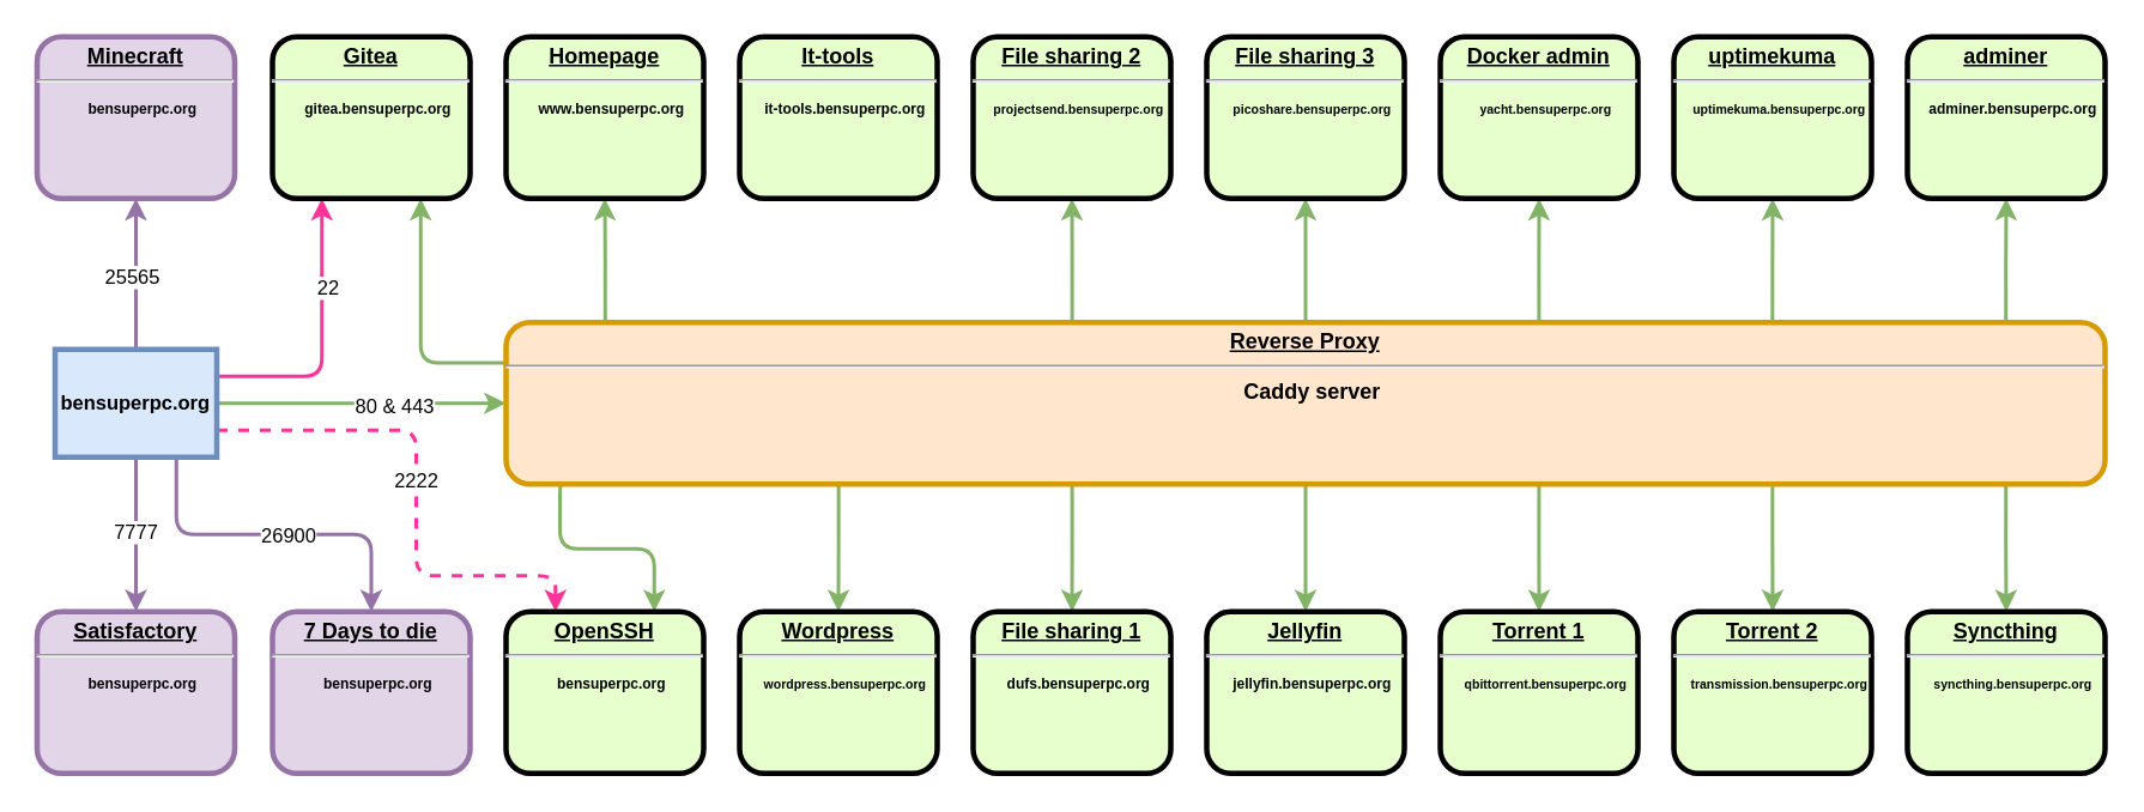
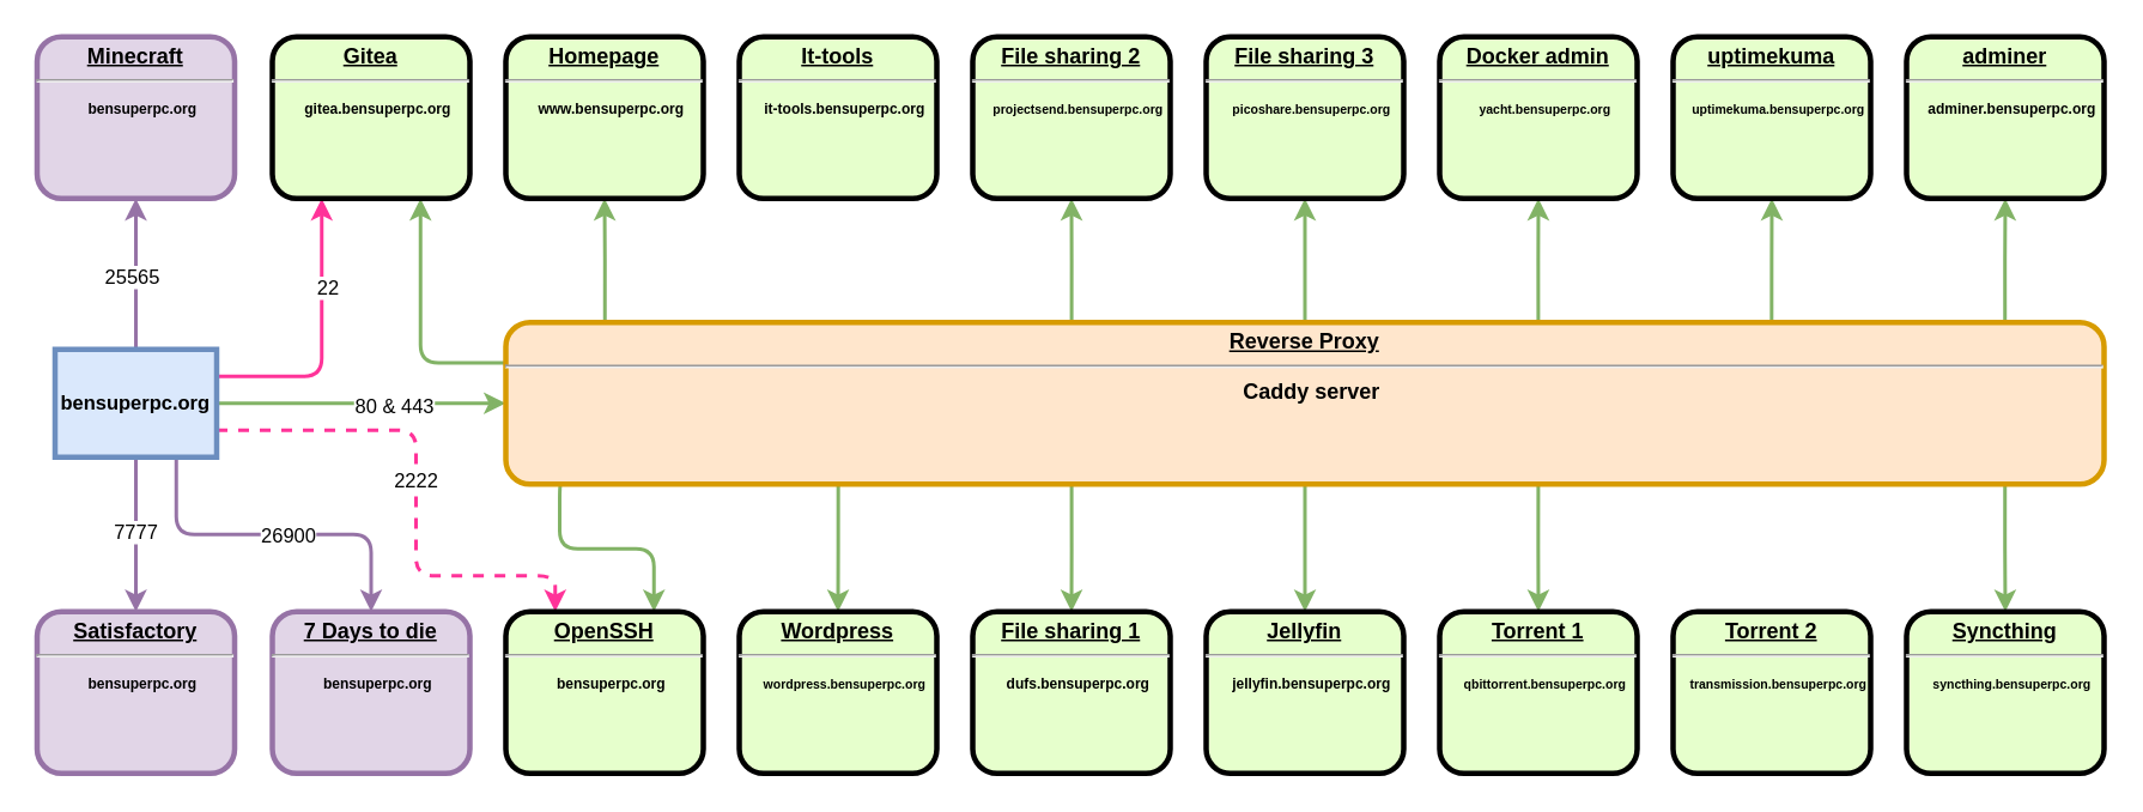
  <mxCell id="0" />
  <mxCell id="1" parent="0" />
  <mxCell id="2" style="edgeStyle=orthogonalEdgeStyle;rounded=0;orthogonalLoop=1;jettySize=auto;html=1;entryX=0;entryY=0.5;entryDx=0;entryDy=0;strokeWidth=2;fillColor=#d5e8d4;strokeColor=#82b366;" edge="1" parent="1" source="14" target="29"><mxGeometry relative="1" as="geometry" /></mxCell>
  <mxCell id="3" value="80 &amp;amp; 443" style="edgeLabel;html=1;align=center;verticalAlign=middle;resizable=0;points=[];" vertex="1" connectable="0" parent="2"><mxGeometry x="0.212" y="-1" relative="1" as="geometry"><mxPoint as="offset" /></mxGeometry></mxCell>
  <mxCell id="4" style="edgeStyle=orthogonalEdgeStyle;rounded=0;orthogonalLoop=1;jettySize=auto;html=1;entryX=0.5;entryY=1;entryDx=0;entryDy=0;strokeWidth=2;fillColor=#e1d5e7;strokeColor=#9673a6;" edge="1" parent="1" source="14" target="46"><mxGeometry relative="1" as="geometry" /></mxCell>
  <mxCell id="5" value="25565" style="edgeLabel;html=1;align=center;verticalAlign=middle;resizable=0;points=[];" vertex="1" connectable="0" parent="4"><mxGeometry x="-0.031" y="3" relative="1" as="geometry"><mxPoint as="offset" /></mxGeometry></mxCell>
  <mxCell id="6" style="edgeStyle=orthogonalEdgeStyle;rounded=0;orthogonalLoop=1;jettySize=auto;html=1;fillColor=#e1d5e7;strokeColor=#9673a6;strokeWidth=2;" edge="1" parent="1" source="14" target="45"><mxGeometry relative="1" as="geometry" /></mxCell>
  <mxCell id="7" value="7777" style="edgeLabel;html=1;align=center;verticalAlign=middle;resizable=0;points=[];" vertex="1" connectable="0" parent="6"><mxGeometry x="-0.045" y="-1" relative="1" as="geometry"><mxPoint as="offset" /></mxGeometry></mxCell>
  <mxCell id="8" style="edgeStyle=orthogonalEdgeStyle;rounded=1;orthogonalLoop=1;jettySize=auto;html=1;exitX=0.75;exitY=1;exitDx=0;exitDy=0;entryX=0.5;entryY=0;entryDx=0;entryDy=0;curved=0;strokeWidth=2;fillColor=#e1d5e7;strokeColor=#9673a6;" edge="1" parent="1" source="14" target="47"><mxGeometry relative="1" as="geometry" /></mxCell>
  <mxCell id="9" value="26900" style="edgeLabel;html=1;align=center;verticalAlign=middle;resizable=0;points=[];" vertex="1" connectable="0" parent="8"><mxGeometry x="0.079" relative="1" as="geometry"><mxPoint as="offset" /></mxGeometry></mxCell>
  <mxCell id="10" style="edgeStyle=orthogonalEdgeStyle;rounded=1;orthogonalLoop=1;jettySize=auto;html=1;exitX=1;exitY=0.75;exitDx=0;exitDy=0;entryX=0.25;entryY=0;entryDx=0;entryDy=0;curved=0;fillColor=#dae8fc;strokeColor=#FF3399;strokeWidth=2;dashed=1;" edge="1" parent="1" source="14" target="35"><mxGeometry relative="1" as="geometry"><mxPoint x="241" y="310" as="targetPoint" /><Array as="points"><mxPoint x="231" y="239" /><mxPoint x="231" y="320" /><mxPoint x="309" y="320" /></Array></mxGeometry></mxCell>
  <mxCell id="11" value="2222" style="edgeLabel;html=1;align=center;verticalAlign=middle;resizable=0;points=[];" vertex="1" connectable="0" parent="10"><mxGeometry x="-0.044" y="-1" relative="1" as="geometry"><mxPoint as="offset" /></mxGeometry></mxCell>
  <mxCell id="12" style="edgeStyle=orthogonalEdgeStyle;rounded=1;orthogonalLoop=1;jettySize=auto;html=1;exitX=1;exitY=0.25;exitDx=0;exitDy=0;entryX=0.25;entryY=1;entryDx=0;entryDy=0;curved=0;fillColor=#e1d5e7;strokeColor=#ff3399;strokeWidth=2;" edge="1" parent="1" source="14" target="34"><mxGeometry relative="1" as="geometry" /></mxCell>
  <mxCell id="13" value="22" style="edgeLabel;html=1;align=center;verticalAlign=middle;resizable=0;points=[];" vertex="1" connectable="0" parent="12"><mxGeometry x="0.373" y="-3" relative="1" as="geometry"><mxPoint as="offset" /></mxGeometry></mxCell>
  <mxCell id="14" value="bensuperpc.org" style="whiteSpace=wrap;align=center;verticalAlign=middle;fontStyle=1;strokeWidth=3;fillColor=#dae8fc;strokeColor=#6c8ebf;fontSize=11;" parent="1" vertex="1"><mxGeometry x="30" y="194" width="90" height="60" as="geometry" /></mxCell>
  <mxCell id="15" style="edgeStyle=orthogonalEdgeStyle;rounded=1;orthogonalLoop=1;jettySize=auto;html=1;exitX=0;exitY=0.25;exitDx=0;exitDy=0;entryX=0.75;entryY=1;entryDx=0;entryDy=0;fillColor=#d5e8d4;strokeColor=#82b366;curved=0;strokeWidth=2;" edge="1" parent="1" source="29" target="34"><mxGeometry relative="1" as="geometry" /></mxCell>
  <mxCell id="16" style="edgeStyle=orthogonalEdgeStyle;rounded=1;orthogonalLoop=1;jettySize=auto;html=1;exitX=0.035;exitY=1;exitDx=0;exitDy=0;entryX=0.75;entryY=0;entryDx=0;entryDy=0;curved=0;strokeWidth=2;fillColor=#d5e8d4;strokeColor=#82b366;exitPerimeter=0;" edge="1" parent="1" source="29" target="35"><mxGeometry relative="1" as="geometry"><Array as="points"><mxPoint x="311" y="269" /><mxPoint x="311" y="305" /><mxPoint x="363" y="305" /></Array></mxGeometry></mxCell>
  <mxCell id="17" style="edgeStyle=orthogonalEdgeStyle;rounded=0;orthogonalLoop=1;jettySize=auto;html=1;exitX=0.062;exitY=-0.005;exitDx=0;exitDy=0;entryX=0.5;entryY=1;entryDx=0;entryDy=0;exitPerimeter=0;fillColor=#d5e8d4;strokeColor=#82b366;strokeWidth=2;" edge="1" parent="1" source="29" target="30"><mxGeometry relative="1" as="geometry" /></mxCell>
  <mxCell id="18" style="edgeStyle=orthogonalEdgeStyle;rounded=0;orthogonalLoop=1;jettySize=auto;html=1;exitX=0.208;exitY=0.961;exitDx=0;exitDy=0;exitPerimeter=0;strokeWidth=2;fillColor=#d5e8d4;strokeColor=#82b366;" edge="1" parent="1" source="29" target="33"><mxGeometry relative="1" as="geometry" /></mxCell>
  <mxCell id="19" style="edgeStyle=orthogonalEdgeStyle;rounded=0;orthogonalLoop=1;jettySize=auto;html=1;exitX=0.354;exitY=0.014;exitDx=0;exitDy=0;entryX=0.5;entryY=1;entryDx=0;entryDy=0;exitPerimeter=0;strokeWidth=2;fillColor=#d5e8d4;strokeColor=#82b366;" edge="1" parent="1" source="29" target="41"><mxGeometry relative="1" as="geometry" /></mxCell>
  <mxCell id="20" style="edgeStyle=orthogonalEdgeStyle;rounded=0;orthogonalLoop=1;jettySize=auto;html=1;exitX=0.354;exitY=1.009;exitDx=0;exitDy=0;entryX=0.5;entryY=0;entryDx=0;entryDy=0;exitPerimeter=0;fillColor=#d5e8d4;strokeColor=#82b366;strokeWidth=2;" edge="1" parent="1" source="29" target="31"><mxGeometry relative="1" as="geometry" /></mxCell>
  <mxCell id="21" style="edgeStyle=orthogonalEdgeStyle;rounded=0;orthogonalLoop=1;jettySize=auto;html=1;exitX=0.5;exitY=0;exitDx=0;exitDy=0;entryX=0.5;entryY=1;entryDx=0;entryDy=0;fillColor=#d5e8d4;strokeColor=#82b366;strokeWidth=2;" edge="1" parent="1" source="29" target="40"><mxGeometry relative="1" as="geometry" /></mxCell>
  <mxCell id="22" style="edgeStyle=orthogonalEdgeStyle;rounded=0;orthogonalLoop=1;jettySize=auto;html=1;exitX=0.5;exitY=1;exitDx=0;exitDy=0;entryX=0.5;entryY=0;entryDx=0;entryDy=0;strokeWidth=2;fillColor=#d5e8d4;strokeColor=#82b366;" edge="1" parent="1" source="29" target="32"><mxGeometry relative="1" as="geometry" /></mxCell>
  <mxCell id="23" style="edgeStyle=orthogonalEdgeStyle;rounded=0;orthogonalLoop=1;jettySize=auto;html=1;exitX=0.646;exitY=0.021;exitDx=0;exitDy=0;entryX=0.5;entryY=1;entryDx=0;entryDy=0;exitPerimeter=0;strokeWidth=2;fillColor=#d5e8d4;strokeColor=#82b366;" edge="1" parent="1" source="29" target="42"><mxGeometry relative="1" as="geometry" /></mxCell>
  <mxCell id="24" style="edgeStyle=orthogonalEdgeStyle;rounded=0;orthogonalLoop=1;jettySize=auto;html=1;exitX=0.646;exitY=0.985;exitDx=0;exitDy=0;entryX=0.5;entryY=0;entryDx=0;entryDy=0;strokeWidth=2;fillColor=#d5e8d4;strokeColor=#82b366;exitPerimeter=0;" edge="1" parent="1" source="29" target="36"><mxGeometry relative="1" as="geometry" /></mxCell>
  <mxCell id="25" style="edgeStyle=orthogonalEdgeStyle;rounded=0;orthogonalLoop=1;jettySize=auto;html=1;exitX=0.792;exitY=-0.002;exitDx=0;exitDy=0;entryX=0.5;entryY=1;entryDx=0;entryDy=0;exitPerimeter=0;strokeWidth=2;fillColor=#d5e8d4;strokeColor=#82b366;" edge="1" parent="1" source="29" target="43"><mxGeometry relative="1" as="geometry" /></mxCell>
- <mxCell id="26" style="edgeStyle=orthogonalEdgeStyle;rounded=0;orthogonalLoop=1;jettySize=auto;html=1;exitX=0.792;exitY=1.015;exitDx=0;exitDy=0;entryX=0.5;entryY=0;entryDx=0;entryDy=0;exitPerimeter=0;strokeWidth=2;fillColor=#d5e8d4;strokeColor=#82b366;" edge="1" parent="1" source="29" target="37"><mxGeometry relative="1" as="geometry" /></mxCell>
  <mxCell id="27" style="edgeStyle=orthogonalEdgeStyle;rounded=0;orthogonalLoop=1;jettySize=auto;html=1;exitX=0.938;exitY=0.981;exitDx=0;exitDy=0;entryX=0.5;entryY=0;entryDx=0;entryDy=0;exitPerimeter=0;strokeWidth=2;fillColor=#d5e8d4;strokeColor=#82b366;" edge="1" parent="1" source="29" target="38"><mxGeometry relative="1" as="geometry" /></mxCell>
  <mxCell id="28" style="edgeStyle=orthogonalEdgeStyle;rounded=0;orthogonalLoop=1;jettySize=auto;html=1;exitX=0.938;exitY=0.011;exitDx=0;exitDy=0;entryX=0.5;entryY=1;entryDx=0;entryDy=0;exitPerimeter=0;strokeWidth=2;fillColor=#d5e8d4;strokeColor=#82b366;" edge="1" parent="1" source="29" target="44"><mxGeometry relative="1" as="geometry" /></mxCell>
  <mxCell id="29" value="&lt;p style=&quot;margin: 0px; margin-top: 4px; text-align: center; text-decoration: underline;&quot;&gt;&lt;strong&gt;Reverse Proxy&lt;/strong&gt;&lt;/p&gt;&lt;hr&gt;&lt;p style=&quot;margin: 0px; margin-left: 8px;&quot;&gt;Caddy server&lt;/p&gt;" style="verticalAlign=middle;align=center;overflow=fill;fontSize=12;fontFamily=Helvetica;html=1;rounded=1;fontStyle=1;strokeWidth=3;fillColor=#ffe6cc;strokeColor=#d79b00;" vertex="1" parent="1"><mxGeometry x="281" y="179" width="890" height="90" as="geometry" /></mxCell>
  <mxCell id="30" value="&lt;p style=&quot;margin: 4px 0px 0px; text-align: center; text-decoration: underline;&quot;&gt;&lt;font style=&quot;font-size: 12px;&quot;&gt;Homepage&lt;/font&gt;&lt;/p&gt;&lt;hr style=&quot;&quot;&gt;&lt;p style=&quot;margin: 0px 0px 0px 8px;&quot;&gt;&lt;font style=&quot;font-size: 8px;&quot;&gt;www.bensuperpc.org&lt;/font&gt;&lt;/p&gt;&lt;p style=&quot;margin: 0px 0px 0px 8px;&quot;&gt;&lt;br&gt;&lt;/p&gt;" style="verticalAlign=middle;align=center;overflow=fill;fontSize=12;fontFamily=Helvetica;html=1;rounded=1;fontStyle=1;strokeWidth=3;fillColor=#E6FFCC" vertex="1" parent="1"><mxGeometry x="281" y="20" width="110" height="90" as="geometry" /></mxCell>
  <mxCell id="31" value="&lt;p style=&quot;margin: 4px 0px 0px; text-align: center; text-decoration: underline;&quot;&gt;&lt;font style=&quot;font-size: 12px;&quot;&gt;File sharing 1&lt;/font&gt;&lt;/p&gt;&lt;hr style=&quot;&quot;&gt;&lt;p style=&quot;margin: 0px 0px 0px 8px;&quot;&gt;&lt;font style=&quot;font-size: 8px;&quot;&gt;dufs.bensuperpc.org&lt;/font&gt;&lt;/p&gt;&lt;p style=&quot;margin: 0px 0px 0px 8px;&quot;&gt;&lt;br&gt;&lt;/p&gt;" style="verticalAlign=middle;align=center;overflow=fill;fontSize=12;fontFamily=Helvetica;html=1;rounded=1;fontStyle=1;strokeWidth=3;fillColor=#E6FFCC" vertex="1" parent="1"><mxGeometry x="541" y="340" width="110" height="90" as="geometry" /></mxCell>
  <mxCell id="32" value="&lt;p style=&quot;margin: 4px 0px 0px; text-align: center; text-decoration: underline;&quot;&gt;Jellyfin&lt;/p&gt;&lt;hr style=&quot;&quot;&gt;&lt;p style=&quot;margin: 0px 0px 0px 8px;&quot;&gt;&lt;font style=&quot;font-size: 8px;&quot;&gt;jellyfin.bensuperpc.org&lt;/font&gt;&lt;/p&gt;&lt;p style=&quot;margin: 0px 0px 0px 8px;&quot;&gt;&lt;br&gt;&lt;/p&gt;" style="verticalAlign=middle;align=center;overflow=fill;fontSize=12;fontFamily=Helvetica;html=1;rounded=1;fontStyle=1;strokeWidth=3;fillColor=#E6FFCC" vertex="1" parent="1"><mxGeometry x="671" y="340" width="110" height="90" as="geometry" /></mxCell>
  <mxCell id="33" value="&lt;p style=&quot;margin: 4px 0px 0px; text-align: center; text-decoration: underline;&quot;&gt;Wordpress&lt;/p&gt;&lt;hr style=&quot;&quot;&gt;&lt;p style=&quot;margin: 0px 0px 0px 8px;&quot;&gt;&lt;font style=&quot;font-size: 7px;&quot;&gt;wordpress.bensuperpc.org&lt;/font&gt;&lt;/p&gt;" style="verticalAlign=middle;align=center;overflow=fill;fontSize=12;fontFamily=Helvetica;html=1;rounded=1;fontStyle=1;strokeWidth=3;fillColor=#E6FFCC" vertex="1" parent="1"><mxGeometry x="411" y="340" width="110" height="90" as="geometry" /></mxCell>
  <mxCell id="34" value="&lt;p style=&quot;margin: 4px 0px 0px; text-align: center; text-decoration: underline;&quot;&gt;Gitea&lt;/p&gt;&lt;hr style=&quot;&quot;&gt;&lt;p style=&quot;margin: 0px 0px 0px 8px;&quot;&gt;&lt;font style=&quot;font-size: 8px;&quot;&gt;gitea.bensuperpc.org&lt;/font&gt;&lt;/p&gt;&lt;p style=&quot;margin: 0px 0px 0px 8px;&quot;&gt;&lt;br&gt;&lt;/p&gt;" style="verticalAlign=middle;align=center;overflow=fill;fontSize=12;fontFamily=Helvetica;html=1;rounded=1;fontStyle=1;strokeWidth=3;fillColor=#E6FFCC" vertex="1" parent="1"><mxGeometry x="151" y="20" width="110" height="90" as="geometry" /></mxCell>
  <mxCell id="35" value="&lt;p style=&quot;margin: 4px 0px 0px; text-align: center; text-decoration: underline;&quot;&gt;OpenSSH&lt;/p&gt;&lt;hr style=&quot;&quot;&gt;&lt;p style=&quot;margin: 0px 0px 0px 8px;&quot;&gt;&lt;font style=&quot;font-size: 8px;&quot;&gt;bensuperpc.org&lt;/font&gt;&lt;/p&gt;&lt;p style=&quot;margin: 0px 0px 0px 8px;&quot;&gt;&lt;br&gt;&lt;/p&gt;" style="verticalAlign=middle;align=center;overflow=fill;fontSize=12;fontFamily=Helvetica;html=1;rounded=1;fontStyle=1;strokeWidth=3;fillColor=#E6FFCC" vertex="1" parent="1"><mxGeometry x="281" y="340" width="110" height="90" as="geometry" /></mxCell>
  <mxCell id="36" value="&lt;p style=&quot;margin: 4px 0px 0px; text-align: center; text-decoration: underline;&quot;&gt;&lt;font style=&quot;font-size: 12px;&quot;&gt;Torrent 1&lt;/font&gt;&lt;/p&gt;&lt;hr style=&quot;&quot;&gt;&lt;p style=&quot;margin: 0px 0px 0px 8px;&quot;&gt;&lt;font style=&quot;font-size: 7px;&quot;&gt;qbittorrent.bensuperpc.org&lt;/font&gt;&lt;/p&gt;&lt;p style=&quot;margin: 0px 0px 0px 8px; font-size: 11px;&quot;&gt;&lt;br&gt;&lt;/p&gt;" style="verticalAlign=middle;align=center;overflow=fill;fontSize=12;fontFamily=Helvetica;html=1;rounded=1;fontStyle=1;strokeWidth=3;fillColor=#E6FFCC" vertex="1" parent="1"><mxGeometry x="801" y="340" width="110" height="90" as="geometry" /></mxCell>
  <mxCell id="37" value="&lt;p style=&quot;margin: 4px 0px 0px; text-align: center; text-decoration: underline;&quot;&gt;&lt;font style=&quot;font-size: 12px;&quot;&gt;Torrent 2&lt;/font&gt;&lt;/p&gt;&lt;hr style=&quot;&quot;&gt;&lt;p style=&quot;margin: 0px 0px 0px 8px;&quot;&gt;&lt;font style=&quot;font-size: 7px;&quot;&gt;transmission.bensuperpc.org&lt;/font&gt;&lt;/p&gt;&lt;p style=&quot;margin: 0px 0px 0px 8px; font-size: 11px;&quot;&gt;&lt;br&gt;&lt;/p&gt;" style="verticalAlign=middle;align=center;overflow=fill;fontSize=12;fontFamily=Helvetica;html=1;rounded=1;fontStyle=1;strokeWidth=3;fillColor=#E6FFCC" vertex="1" parent="1"><mxGeometry x="931" y="340" width="110" height="90" as="geometry" /></mxCell>
  <mxCell id="38" value="&lt;p style=&quot;margin: 4px 0px 0px; text-align: center; text-decoration: underline;&quot;&gt;&lt;font style=&quot;font-size: 12px;&quot;&gt;Syncthing&lt;/font&gt;&lt;/p&gt;&lt;hr style=&quot;&quot;&gt;&lt;p style=&quot;margin: 0px 0px 0px 8px;&quot;&gt;&lt;font style=&quot;font-size: 7px;&quot;&gt;syncthing.bensuperpc.org&lt;/font&gt;&lt;/p&gt;&lt;p style=&quot;margin: 0px 0px 0px 8px; font-size: 11px;&quot;&gt;&lt;br&gt;&lt;/p&gt;" style="verticalAlign=middle;align=center;overflow=fill;fontSize=12;fontFamily=Helvetica;html=1;rounded=1;fontStyle=1;strokeWidth=3;fillColor=#E6FFCC" vertex="1" parent="1"><mxGeometry x="1061" y="340" width="110" height="90" as="geometry" /></mxCell>
  <mxCell id="39" value="&lt;p style=&quot;margin: 4px 0px 0px; text-align: center; text-decoration: underline;&quot;&gt;It-tools&lt;/p&gt;&lt;hr style=&quot;&quot;&gt;&lt;p style=&quot;margin: 0px 0px 0px 8px;&quot;&gt;&lt;font style=&quot;font-size: 8px;&quot;&gt;it-tools.bensuperpc.org&lt;/font&gt;&lt;/p&gt;" style="verticalAlign=middle;align=center;overflow=fill;fontSize=12;fontFamily=Helvetica;html=1;rounded=1;fontStyle=1;strokeWidth=3;fillColor=#E6FFCC" vertex="1" parent="1"><mxGeometry x="411" y="20" width="110" height="90" as="geometry" /></mxCell>
  <mxCell id="40" value="&lt;p style=&quot;margin: 4px 0px 0px; text-align: center; text-decoration: underline;&quot;&gt;File sharing 3&lt;br&gt;&lt;/p&gt;&lt;hr style=&quot;&quot;&gt;&lt;p style=&quot;margin: 0px 0px 0px 8px;&quot;&gt;&lt;font style=&quot;font-size: 7px;&quot;&gt;picoshare.bensuperpc.org&lt;/font&gt;&lt;/p&gt;" style="verticalAlign=middle;align=center;overflow=fill;fontSize=12;fontFamily=Helvetica;html=1;rounded=1;fontStyle=1;strokeWidth=3;fillColor=#E6FFCC" vertex="1" parent="1"><mxGeometry x="671" y="20" width="110" height="90" as="geometry" /></mxCell>
  <mxCell id="41" value="&lt;p style=&quot;margin: 4px 0px 0px; text-align: center; text-decoration: underline;&quot;&gt;File sharing 2&lt;br&gt;&lt;/p&gt;&lt;hr style=&quot;&quot;&gt;&lt;p style=&quot;margin: 0px 0px 0px 8px;&quot;&gt;&lt;font style=&quot;font-size: 7px;&quot;&gt;projectsend.bensuperpc.org&lt;/font&gt;&lt;/p&gt;" style="verticalAlign=middle;align=center;overflow=fill;fontSize=12;fontFamily=Helvetica;html=1;rounded=1;fontStyle=1;strokeWidth=3;fillColor=#E6FFCC" vertex="1" parent="1"><mxGeometry x="541" y="20" width="110" height="90" as="geometry" /></mxCell>
  <mxCell id="42" value="&lt;p style=&quot;margin: 4px 0px 0px; text-align: center; text-decoration: underline;&quot;&gt;Docker admin&lt;/p&gt;&lt;hr style=&quot;&quot;&gt;&lt;p style=&quot;margin: 0px 0px 0px 8px;&quot;&gt;&lt;font style=&quot;font-size: 7px;&quot;&gt;yacht.bensuperpc.org&lt;/font&gt;&lt;/p&gt;" style="verticalAlign=middle;align=center;overflow=fill;fontSize=12;fontFamily=Helvetica;html=1;rounded=1;fontStyle=1;strokeWidth=3;fillColor=#E6FFCC" vertex="1" parent="1"><mxGeometry x="801" y="20" width="110" height="90" as="geometry" /></mxCell>
  <mxCell id="43" value="&lt;p style=&quot;margin: 4px 0px 0px; text-align: center; text-decoration: underline;&quot;&gt;uptimekuma&lt;/p&gt;&lt;hr style=&quot;&quot;&gt;&lt;p style=&quot;margin: 0px 0px 0px 8px;&quot;&gt;&lt;font style=&quot;font-size: 7px;&quot;&gt;uptimekuma.bensuperpc.org&lt;/font&gt;&lt;/p&gt;" style="verticalAlign=middle;align=center;overflow=fill;fontSize=12;fontFamily=Helvetica;html=1;rounded=1;fontStyle=1;strokeWidth=3;fillColor=#E6FFCC" vertex="1" parent="1"><mxGeometry x="931" y="20" width="110" height="90" as="geometry" /></mxCell>
  <mxCell id="44" value="&lt;p style=&quot;margin: 4px 0px 0px; text-align: center; text-decoration: underline;&quot;&gt;adminer&lt;/p&gt;&lt;hr style=&quot;&quot;&gt;&lt;p style=&quot;margin: 0px 0px 0px 8px;&quot;&gt;&lt;font style=&quot;font-size: 8px;&quot;&gt;adminer.bensuperpc.org&lt;/font&gt;&lt;/p&gt;" style="verticalAlign=middle;align=center;overflow=fill;fontSize=12;fontFamily=Helvetica;html=1;rounded=1;fontStyle=1;strokeWidth=3;fillColor=#E6FFCC" vertex="1" parent="1"><mxGeometry x="1061" y="20" width="110" height="90" as="geometry" /></mxCell>
  <mxCell id="45" value="&lt;p style=&quot;margin: 4px 0px 0px; text-align: center; text-decoration: underline;&quot;&gt;Satisfactory&lt;/p&gt;&lt;hr style=&quot;&quot;&gt;&lt;p style=&quot;margin: 0px 0px 0px 8px;&quot;&gt;&lt;font style=&quot;font-size: 8px;&quot;&gt;bensuperpc.org&lt;/font&gt;&lt;/p&gt;" style="verticalAlign=middle;align=center;overflow=fill;fontSize=12;fontFamily=Helvetica;html=1;rounded=1;fontStyle=1;strokeWidth=3;fillColor=#e1d5e7;strokeColor=#9673a6;" vertex="1" parent="1"><mxGeometry x="20" y="340" width="110" height="90" as="geometry" /></mxCell>
  <mxCell id="46" value="&lt;p style=&quot;margin: 4px 0px 0px; text-align: center; text-decoration: underline;&quot;&gt;Minecraft&lt;/p&gt;&lt;hr style=&quot;&quot;&gt;&lt;p style=&quot;margin: 0px 0px 0px 8px;&quot;&gt;&lt;font style=&quot;font-size: 8px;&quot;&gt;bensuperpc.org&lt;/font&gt;&lt;/p&gt;" style="verticalAlign=middle;align=center;overflow=fill;fontSize=12;fontFamily=Helvetica;html=1;rounded=1;fontStyle=1;strokeWidth=3;fillColor=#e1d5e7;strokeColor=#9673a6;" vertex="1" parent="1"><mxGeometry x="20" y="20" width="110" height="90" as="geometry" /></mxCell>
  <mxCell id="47" value="&lt;p style=&quot;margin: 4px 0px 0px; text-align: center; text-decoration: underline;&quot;&gt;7 Days to die&lt;/p&gt;&lt;hr style=&quot;&quot;&gt;&lt;p style=&quot;margin: 0px 0px 0px 8px;&quot;&gt;&lt;font style=&quot;font-size: 8px;&quot;&gt;bensuperpc.org&lt;/font&gt;&lt;/p&gt;" style="verticalAlign=middle;align=center;overflow=fill;fontSize=12;fontFamily=Helvetica;html=1;rounded=1;fontStyle=1;strokeWidth=3;fillColor=#e1d5e7;strokeColor=#9673a6;" vertex="1" parent="1"><mxGeometry x="151" y="340" width="110" height="90" as="geometry" /></mxCell>
